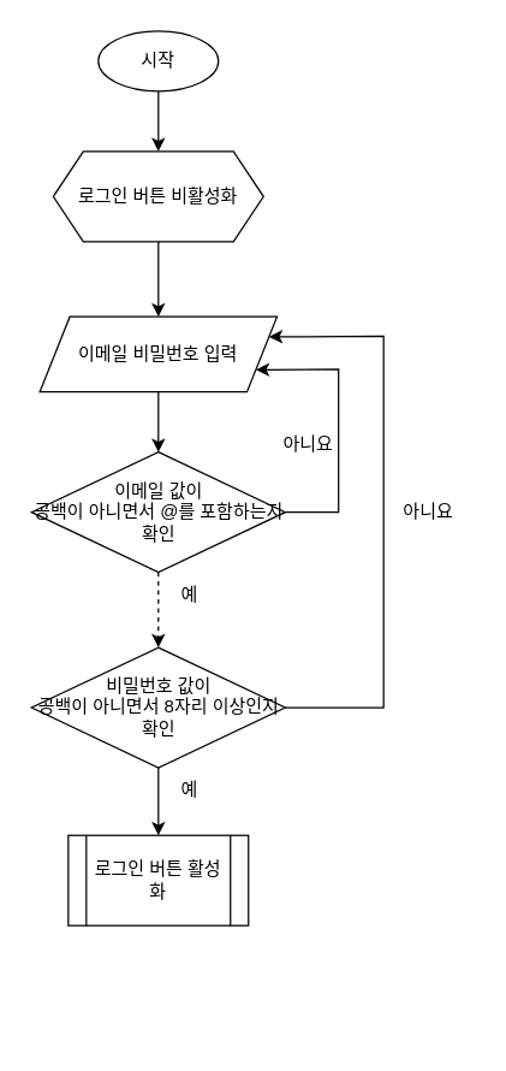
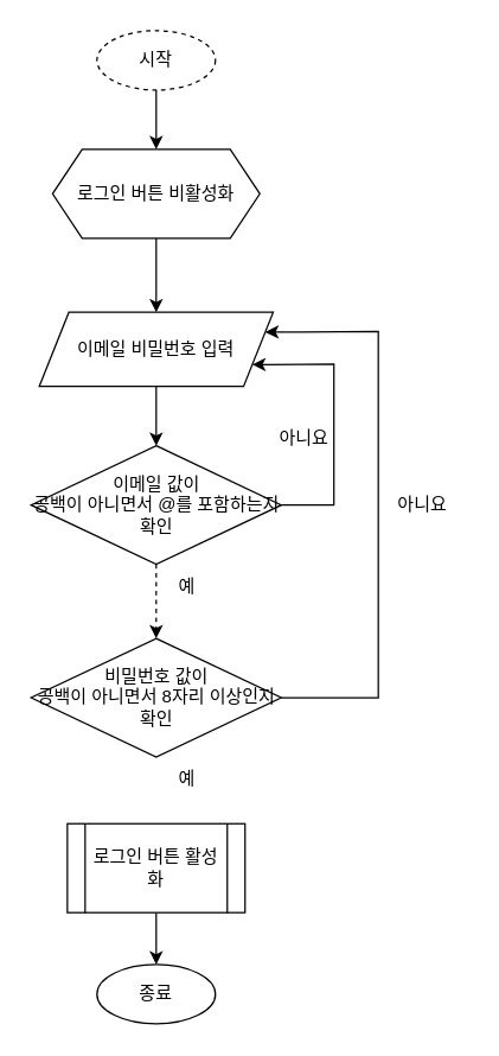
  <mxCell id="0" />
  <mxCell id="1" parent="0" />
  <mxCell id="2" style="edgeStyle=orthogonalEdgeStyle;rounded=0;orthogonalLoop=1;jettySize=auto;html=1;exitX=0.5;exitY=1;exitDx=0;exitDy=0;entryX=0.5;entryY=0;entryDx=0;entryDy=0;" edge="1" parent="1" source="3" target="5"><mxGeometry relative="1" as="geometry" /></mxCell>
- <mxCell id="3" value="시작" style="ellipse;whiteSpace=wrap;html=1;" vertex="1" parent="1"><mxGeometry x="65" y="20" width="80" height="40" as="geometry" /></mxCell>
+ <mxCell id="3" value="시작" style="ellipse;whiteSpace=wrap;html=1;dashed=1;" vertex="1" parent="1"><mxGeometry x="65" y="20" width="80" height="40" as="geometry" /></mxCell>
  <mxCell id="4" style="edgeStyle=orthogonalEdgeStyle;rounded=0;orthogonalLoop=1;jettySize=auto;html=1;exitX=0.5;exitY=1;exitDx=0;exitDy=0;entryX=0.5;entryY=0;entryDx=0;entryDy=0;" edge="1" parent="1" source="5" target="7"><mxGeometry relative="1" as="geometry" /></mxCell>
  <mxCell id="5" value="로그인 버튼 비활성화" style="shape=hexagon;perimeter=hexagonPerimeter2;whiteSpace=wrap;html=1;fixedSize=1;" vertex="1" parent="1"><mxGeometry x="35" y="100" width="140" height="60" as="geometry" /></mxCell>
  <mxCell id="6" style="edgeStyle=orthogonalEdgeStyle;rounded=0;orthogonalLoop=1;jettySize=auto;html=1;exitX=0.5;exitY=1;exitDx=0;exitDy=0;entryX=0.5;entryY=0;entryDx=0;entryDy=0;" edge="1" parent="1" source="7" target="9"><mxGeometry relative="1" as="geometry" /></mxCell>
  <mxCell id="7" value="이메일 비밀번호 입력" style="shape=parallelogram;perimeter=parallelogramPerimeter;whiteSpace=wrap;html=1;fixedSize=1;" vertex="1" parent="1"><mxGeometry x="26" y="210" width="158" height="50" as="geometry" /></mxCell>
  <mxCell id="8" style="edgeStyle=orthogonalEdgeStyle;rounded=0;orthogonalLoop=1;jettySize=auto;html=1;exitX=0.5;exitY=1;exitDx=0;exitDy=0;entryX=0.5;entryY=0;entryDx=0;entryDy=0;dashed=1;" edge="1" parent="1" source="9" target="11"><mxGeometry relative="1" as="geometry" /></mxCell>
  <mxCell id="9" value="이메일 값이&lt;br&gt;공백이 아니면서 @를 포함하는지 확인" style="rhombus;whiteSpace=wrap;html=1;" vertex="1" parent="1"><mxGeometry x="20.5" y="300" width="169" height="80" as="geometry" /></mxCell>
- <mxCell id="10" style="edgeStyle=orthogonalEdgeStyle;rounded=0;orthogonalLoop=1;jettySize=auto;html=1;exitX=0.5;exitY=1;exitDx=0;exitDy=0;entryX=0.5;entryY=0;entryDx=0;entryDy=0;" edge="1" parent="1" source="11" target="13"><mxGeometry relative="1" as="geometry" /></mxCell>
  <mxCell id="11" value="비밀번호 값이&lt;br&gt;공백이 아니면서 8자리 이상인지&lt;br&gt;확인" style="rhombus;whiteSpace=wrap;html=1;" vertex="1" parent="1"><mxGeometry x="20.5" y="430" width="169" height="80" as="geometry" /></mxCell>
+ <mxCell id="12" style="edgeStyle=orthogonalEdgeStyle;rounded=0;orthogonalLoop=1;jettySize=auto;html=1;exitX=0.5;exitY=1;exitDx=0;exitDy=0;entryX=0.5;entryY=0;entryDx=0;entryDy=0;" edge="1" parent="1" source="13" target="14"><mxGeometry relative="1" as="geometry" /></mxCell>
  <mxCell id="13" value="로그인 버튼 활성화" style="shape=process;whiteSpace=wrap;html=1;backgroundOutline=1;" vertex="1" parent="1"><mxGeometry x="45" y="555" width="120" height="60" as="geometry" /></mxCell>
+ <mxCell id="14" value="종료" style="ellipse;whiteSpace=wrap;html=1;" vertex="1" parent="1"><mxGeometry x="65" y="650" width="80" height="40" as="geometry" /></mxCell>
  <mxCell id="15" value="예" style="text;html=1;strokeColor=none;fillColor=none;align=center;verticalAlign=middle;whiteSpace=wrap;rounded=0;" vertex="1" parent="1"><mxGeometry x="96" y="510" width="60" height="30" as="geometry" /></mxCell>
  <mxCell id="16" value="예" style="text;html=1;strokeColor=none;fillColor=none;align=center;verticalAlign=middle;whiteSpace=wrap;rounded=0;" vertex="1" parent="1"><mxGeometry x="96" y="380" width="60" height="30" as="geometry" /></mxCell>
  <mxCell id="17" value="" style="endArrow=classic;html=1;rounded=0;exitX=1;exitY=0.5;exitDx=0;exitDy=0;entryX=1;entryY=0.75;entryDx=0;entryDy=0;" edge="1" parent="1" source="9" target="7"><mxGeometry width="50" height="50" relative="1" as="geometry"><mxPoint x="295" y="420" as="sourcePoint" /><mxPoint x="345" y="370" as="targetPoint" /><Array as="points"><mxPoint x="225" y="340" /><mxPoint x="225" y="245" /></Array></mxGeometry></mxCell>
  <mxCell id="18" value="" style="endArrow=classic;html=1;rounded=0;entryX=1;entryY=0.25;entryDx=0;entryDy=0;exitX=1;exitY=0.5;exitDx=0;exitDy=0;" edge="1" parent="1" source="11" target="7"><mxGeometry width="50" height="50" relative="1" as="geometry"><mxPoint x="195" y="470" as="sourcePoint" /><mxPoint x="305" y="210" as="targetPoint" /><Array as="points"><mxPoint x="255" y="470" /><mxPoint x="255" y="223" /></Array></mxGeometry></mxCell>
  <mxCell id="19" value="아니요" style="text;html=1;strokeColor=none;fillColor=none;align=center;verticalAlign=middle;whiteSpace=wrap;rounded=0;" vertex="1" parent="1"><mxGeometry x="255" y="325" width="60" height="30" as="geometry" /></mxCell>
  <mxCell id="20" value="아니요" style="text;html=1;strokeColor=none;fillColor=none;align=center;verticalAlign=middle;whiteSpace=wrap;rounded=0;" vertex="1" parent="1"><mxGeometry x="175" y="280" width="60" height="30" as="geometry" /></mxCell>
